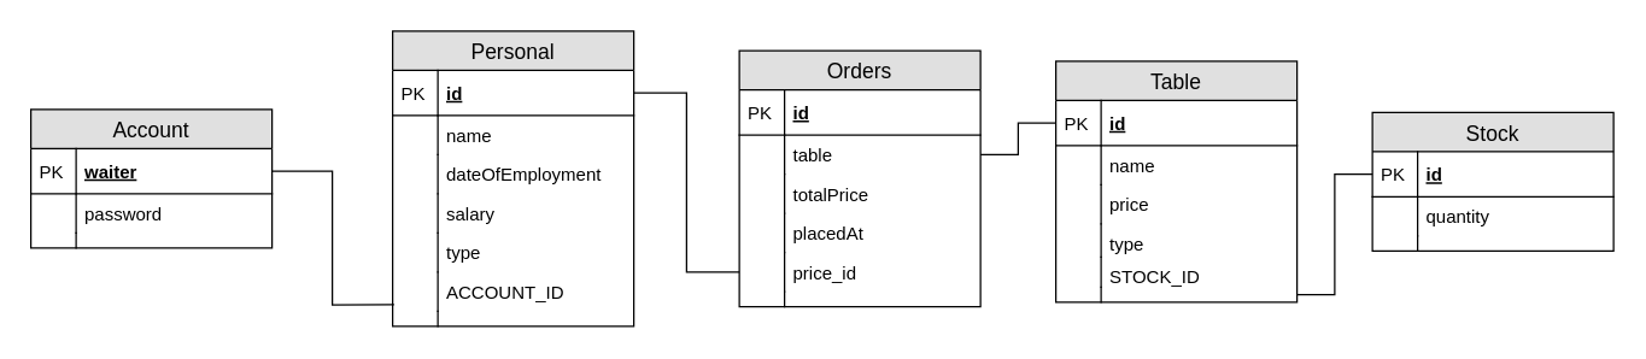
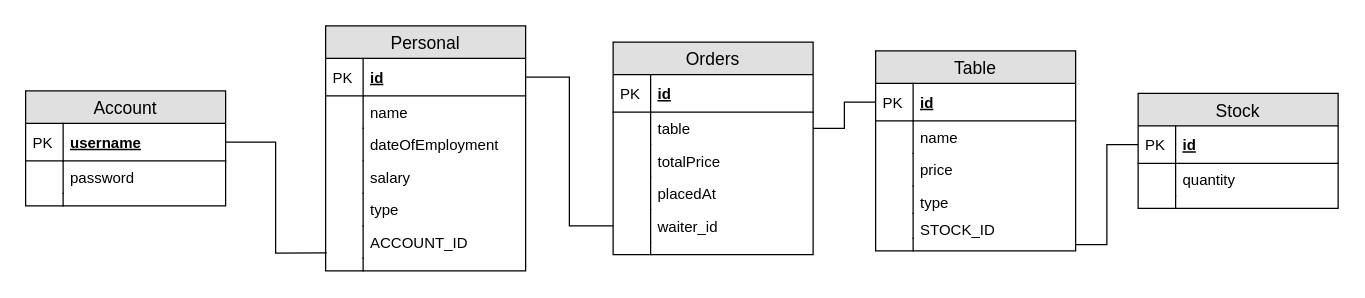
  <mxCell id="0" />
  <mxCell id="1" parent="0" />
  <mxCell id="2" value="Table" style="swimlane;fontStyle=0;childLayout=stackLayout;horizontal=1;startSize=26;fillColor=#e0e0e0;horizontalStack=0;resizeParent=1;resizeParentMax=0;resizeLast=0;collapsible=1;marginBottom=0;swimlaneFillColor=#ffffff;align=center;fontSize=14;" vertex="1" parent="1"><mxGeometry x="700" y="40" width="160" height="160" as="geometry" /></mxCell>
  <mxCell id="3" value="id" style="shape=partialRectangle;top=0;left=0;right=0;bottom=1;align=left;verticalAlign=middle;fillColor=none;spacingLeft=34;spacingRight=4;overflow=hidden;rotatable=0;points=[[0,0.5],[1,0.5]];portConstraint=eastwest;dropTarget=0;fontStyle=5;fontSize=12;" vertex="1" parent="2"><mxGeometry y="26" width="160" height="30" as="geometry" /></mxCell>
  <mxCell id="4" value="PK" style="shape=partialRectangle;top=0;left=0;bottom=0;fillColor=none;align=left;verticalAlign=middle;spacingLeft=4;spacingRight=4;overflow=hidden;rotatable=0;points=[];portConstraint=eastwest;part=1;fontSize=12;" vertex="1" connectable="0" parent="3"><mxGeometry width="30" height="30" as="geometry" /></mxCell>
  <mxCell id="5" value="name" style="shape=partialRectangle;top=0;left=0;right=0;bottom=0;align=left;verticalAlign=top;fillColor=none;spacingLeft=34;spacingRight=4;overflow=hidden;rotatable=0;points=[[0,0.5],[1,0.5]];portConstraint=eastwest;dropTarget=0;fontSize=12;" vertex="1" parent="2"><mxGeometry y="56" width="160" height="26" as="geometry" /></mxCell>
  <mxCell id="6" value="" style="shape=partialRectangle;top=0;left=0;bottom=0;fillColor=none;align=left;verticalAlign=top;spacingLeft=4;spacingRight=4;overflow=hidden;rotatable=0;points=[];portConstraint=eastwest;part=1;fontSize=12;" vertex="1" connectable="0" parent="5"><mxGeometry width="30" height="26" as="geometry" /></mxCell>
  <mxCell id="7" value="price" style="shape=partialRectangle;top=0;left=0;right=0;bottom=0;align=left;verticalAlign=top;fillColor=none;spacingLeft=34;spacingRight=4;overflow=hidden;rotatable=0;points=[[0,0.5],[1,0.5]];portConstraint=eastwest;dropTarget=0;fontSize=12;" vertex="1" parent="2"><mxGeometry y="82" width="160" height="26" as="geometry" /></mxCell>
  <mxCell id="8" value="" style="shape=partialRectangle;top=0;left=0;bottom=0;fillColor=none;align=left;verticalAlign=top;spacingLeft=4;spacingRight=4;overflow=hidden;rotatable=0;points=[];portConstraint=eastwest;part=1;fontSize=12;" vertex="1" connectable="0" parent="7"><mxGeometry width="30" height="26" as="geometry" /></mxCell>
  <mxCell id="9" value="type" style="shape=partialRectangle;top=0;left=0;right=0;bottom=0;align=left;verticalAlign=top;fillColor=none;spacingLeft=34;spacingRight=4;overflow=hidden;rotatable=0;points=[[0,0.5],[1,0.5]];portConstraint=eastwest;dropTarget=0;fontSize=12;" vertex="1" parent="2"><mxGeometry y="108" width="160" height="22" as="geometry" /></mxCell>
  <mxCell id="10" value="" style="shape=partialRectangle;top=0;left=0;bottom=0;fillColor=none;align=left;verticalAlign=top;spacingLeft=4;spacingRight=4;overflow=hidden;rotatable=0;points=[];portConstraint=eastwest;part=1;fontSize=12;" vertex="1" connectable="0" parent="9"><mxGeometry width="30" height="22" as="geometry" /></mxCell>
  <mxCell id="11" value="STOCK_ID" style="shape=partialRectangle;top=0;left=0;right=0;bottom=0;align=left;verticalAlign=top;fillColor=none;spacingLeft=34;spacingRight=4;overflow=hidden;rotatable=0;points=[[0,0.5],[1,0.5]];portConstraint=eastwest;dropTarget=0;fontSize=12;" vertex="1" parent="2"><mxGeometry y="130" width="160" height="20" as="geometry" /></mxCell>
  <mxCell id="12" value="" style="shape=partialRectangle;top=0;left=0;bottom=0;fillColor=none;align=left;verticalAlign=top;spacingLeft=4;spacingRight=4;overflow=hidden;rotatable=0;points=[];portConstraint=eastwest;part=1;fontSize=12;" vertex="1" connectable="0" parent="11"><mxGeometry width="30" height="20.0" as="geometry" /></mxCell>
  <mxCell id="13" value="" style="shape=partialRectangle;top=0;left=0;right=0;bottom=0;align=left;verticalAlign=top;fillColor=none;spacingLeft=34;spacingRight=4;overflow=hidden;rotatable=0;points=[[0,0.5],[1,0.5]];portConstraint=eastwest;dropTarget=0;fontSize=12;" vertex="1" parent="2"><mxGeometry y="150" width="160" height="10" as="geometry" /></mxCell>
  <mxCell id="14" value="" style="shape=partialRectangle;top=0;left=0;bottom=0;fillColor=none;align=left;verticalAlign=top;spacingLeft=4;spacingRight=4;overflow=hidden;rotatable=0;points=[];portConstraint=eastwest;part=1;fontSize=12;" vertex="1" connectable="0" parent="13"><mxGeometry width="30" height="10" as="geometry" /></mxCell>
  <mxCell id="15" value="Stock" style="swimlane;fontStyle=0;childLayout=stackLayout;horizontal=1;startSize=26;fillColor=#e0e0e0;horizontalStack=0;resizeParent=1;resizeParentMax=0;resizeLast=0;collapsible=1;marginBottom=0;swimlaneFillColor=#ffffff;align=center;fontSize=14;" vertex="1" parent="1"><mxGeometry x="910" y="74" width="160" height="92" as="geometry" /></mxCell>
  <mxCell id="16" value="id" style="shape=partialRectangle;top=0;left=0;right=0;bottom=1;align=left;verticalAlign=middle;fillColor=none;spacingLeft=34;spacingRight=4;overflow=hidden;rotatable=0;points=[[0,0.5],[1,0.5]];portConstraint=eastwest;dropTarget=0;fontStyle=5;fontSize=12;" vertex="1" parent="15"><mxGeometry y="26" width="160" height="30" as="geometry" /></mxCell>
  <mxCell id="17" value="PK" style="shape=partialRectangle;top=0;left=0;bottom=0;fillColor=none;align=left;verticalAlign=middle;spacingLeft=4;spacingRight=4;overflow=hidden;rotatable=0;points=[];portConstraint=eastwest;part=1;fontSize=12;" vertex="1" connectable="0" parent="16"><mxGeometry width="30" height="30" as="geometry" /></mxCell>
  <mxCell id="18" value="quantity" style="shape=partialRectangle;top=0;left=0;right=0;bottom=0;align=left;verticalAlign=top;fillColor=none;spacingLeft=34;spacingRight=4;overflow=hidden;rotatable=0;points=[[0,0.5],[1,0.5]];portConstraint=eastwest;dropTarget=0;fontSize=12;" vertex="1" parent="15"><mxGeometry y="56" width="160" height="26" as="geometry" /></mxCell>
  <mxCell id="19" value="" style="shape=partialRectangle;top=0;left=0;bottom=0;fillColor=none;align=left;verticalAlign=top;spacingLeft=4;spacingRight=4;overflow=hidden;rotatable=0;points=[];portConstraint=eastwest;part=1;fontSize=12;" vertex="1" connectable="0" parent="18"><mxGeometry width="30" height="26" as="geometry" /></mxCell>
  <mxCell id="20" value="" style="shape=partialRectangle;top=0;left=0;right=0;bottom=0;align=left;verticalAlign=top;fillColor=none;spacingLeft=34;spacingRight=4;overflow=hidden;rotatable=0;points=[[0,0.5],[1,0.5]];portConstraint=eastwest;dropTarget=0;fontSize=12;" vertex="1" parent="15"><mxGeometry y="82" width="160" height="10" as="geometry" /></mxCell>
  <mxCell id="21" value="" style="shape=partialRectangle;top=0;left=0;bottom=0;fillColor=none;align=left;verticalAlign=top;spacingLeft=4;spacingRight=4;overflow=hidden;rotatable=0;points=[];portConstraint=eastwest;part=1;fontSize=12;" vertex="1" connectable="0" parent="20"><mxGeometry width="30" height="10" as="geometry" /></mxCell>
  <mxCell id="22" value="Account" style="swimlane;fontStyle=0;childLayout=stackLayout;horizontal=1;startSize=26;fillColor=#e0e0e0;horizontalStack=0;resizeParent=1;resizeParentMax=0;resizeLast=0;collapsible=1;marginBottom=0;swimlaneFillColor=#ffffff;align=center;fontSize=14;" vertex="1" parent="1"><mxGeometry x="20" y="72" width="160" height="92" as="geometry" /></mxCell>
- <mxCell id="23" value="waiter" style="shape=partialRectangle;top=0;left=0;right=0;bottom=1;align=left;verticalAlign=middle;fillColor=none;spacingLeft=34;spacingRight=4;overflow=hidden;rotatable=0;points=[[0,0.5],[1,0.5]];portConstraint=eastwest;dropTarget=0;fontStyle=5;fontSize=12;" vertex="1" parent="22"><mxGeometry y="26" width="160" height="30" as="geometry" /></mxCell>
+ <mxCell id="23" value="username" style="shape=partialRectangle;top=0;left=0;right=0;bottom=1;align=left;verticalAlign=middle;fillColor=none;spacingLeft=34;spacingRight=4;overflow=hidden;rotatable=0;points=[[0,0.5],[1,0.5]];portConstraint=eastwest;dropTarget=0;fontStyle=5;fontSize=12;" vertex="1" parent="22"><mxGeometry y="26" width="160" height="30" as="geometry" /></mxCell>
  <mxCell id="24" value="PK" style="shape=partialRectangle;top=0;left=0;bottom=0;fillColor=none;align=left;verticalAlign=middle;spacingLeft=4;spacingRight=4;overflow=hidden;rotatable=0;points=[];portConstraint=eastwest;part=1;fontSize=12;" vertex="1" connectable="0" parent="23"><mxGeometry width="30" height="30" as="geometry" /></mxCell>
  <mxCell id="25" value="password" style="shape=partialRectangle;top=0;left=0;right=0;bottom=0;align=left;verticalAlign=top;fillColor=none;spacingLeft=34;spacingRight=4;overflow=hidden;rotatable=0;points=[[0,0.5],[1,0.5]];portConstraint=eastwest;dropTarget=0;fontSize=12;" vertex="1" parent="22"><mxGeometry y="56" width="160" height="26" as="geometry" /></mxCell>
  <mxCell id="26" value="" style="shape=partialRectangle;top=0;left=0;bottom=0;fillColor=none;align=left;verticalAlign=top;spacingLeft=4;spacingRight=4;overflow=hidden;rotatable=0;points=[];portConstraint=eastwest;part=1;fontSize=12;" vertex="1" connectable="0" parent="25"><mxGeometry width="30" height="26" as="geometry" /></mxCell>
  <mxCell id="27" value="" style="shape=partialRectangle;top=0;left=0;right=0;bottom=0;align=left;verticalAlign=top;fillColor=none;spacingLeft=34;spacingRight=4;overflow=hidden;rotatable=0;points=[[0,0.5],[1,0.5]];portConstraint=eastwest;dropTarget=0;fontSize=12;" vertex="1" parent="22"><mxGeometry y="82" width="160" height="10" as="geometry" /></mxCell>
  <mxCell id="28" value="" style="shape=partialRectangle;top=0;left=0;bottom=0;fillColor=none;align=left;verticalAlign=top;spacingLeft=4;spacingRight=4;overflow=hidden;rotatable=0;points=[];portConstraint=eastwest;part=1;fontSize=12;" vertex="1" connectable="0" parent="27"><mxGeometry width="30" height="10" as="geometry" /></mxCell>
  <mxCell id="29" value="Personal" style="swimlane;fontStyle=0;childLayout=stackLayout;horizontal=1;startSize=26;fillColor=#e0e0e0;horizontalStack=0;resizeParent=1;resizeParentMax=0;resizeLast=0;collapsible=1;marginBottom=0;swimlaneFillColor=#ffffff;align=center;fontSize=14;" vertex="1" parent="1"><mxGeometry x="260" y="20" width="160" height="196" as="geometry" /></mxCell>
  <mxCell id="30" value="id" style="shape=partialRectangle;top=0;left=0;right=0;bottom=1;align=left;verticalAlign=middle;fillColor=none;spacingLeft=34;spacingRight=4;overflow=hidden;rotatable=0;points=[[0,0.5],[1,0.5]];portConstraint=eastwest;dropTarget=0;fontStyle=5;fontSize=12;" vertex="1" parent="29"><mxGeometry y="26" width="160" height="30" as="geometry" /></mxCell>
  <mxCell id="31" value="PK" style="shape=partialRectangle;top=0;left=0;bottom=0;fillColor=none;align=left;verticalAlign=middle;spacingLeft=4;spacingRight=4;overflow=hidden;rotatable=0;points=[];portConstraint=eastwest;part=1;fontSize=12;" vertex="1" connectable="0" parent="30"><mxGeometry width="30" height="30" as="geometry" /></mxCell>
  <mxCell id="32" value="name" style="shape=partialRectangle;top=0;left=0;right=0;bottom=0;align=left;verticalAlign=top;fillColor=none;spacingLeft=34;spacingRight=4;overflow=hidden;rotatable=0;points=[[0,0.5],[1,0.5]];portConstraint=eastwest;dropTarget=0;fontSize=12;" vertex="1" parent="29"><mxGeometry y="56" width="160" height="26" as="geometry" /></mxCell>
  <mxCell id="33" value="" style="shape=partialRectangle;top=0;left=0;bottom=0;fillColor=none;align=left;verticalAlign=top;spacingLeft=4;spacingRight=4;overflow=hidden;rotatable=0;points=[];portConstraint=eastwest;part=1;fontSize=12;" vertex="1" connectable="0" parent="32"><mxGeometry width="30" height="26" as="geometry" /></mxCell>
  <mxCell id="34" value="dateOfEmployment" style="shape=partialRectangle;top=0;left=0;right=0;bottom=0;align=left;verticalAlign=top;fillColor=none;spacingLeft=34;spacingRight=4;overflow=hidden;rotatable=0;points=[[0,0.5],[1,0.5]];portConstraint=eastwest;dropTarget=0;fontSize=12;" vertex="1" parent="29"><mxGeometry y="82" width="160" height="26" as="geometry" /></mxCell>
  <mxCell id="35" value="" style="shape=partialRectangle;top=0;left=0;bottom=0;fillColor=none;align=left;verticalAlign=top;spacingLeft=4;spacingRight=4;overflow=hidden;rotatable=0;points=[];portConstraint=eastwest;part=1;fontSize=12;" vertex="1" connectable="0" parent="34"><mxGeometry width="30" height="26" as="geometry" /></mxCell>
  <mxCell id="36" value="salary" style="shape=partialRectangle;top=0;left=0;right=0;bottom=0;align=left;verticalAlign=top;fillColor=none;spacingLeft=34;spacingRight=4;overflow=hidden;rotatable=0;points=[[0,0.5],[1,0.5]];portConstraint=eastwest;dropTarget=0;fontSize=12;" vertex="1" parent="29"><mxGeometry y="108" width="160" height="26" as="geometry" /></mxCell>
  <mxCell id="37" value="" style="shape=partialRectangle;top=0;left=0;bottom=0;fillColor=none;align=left;verticalAlign=top;spacingLeft=4;spacingRight=4;overflow=hidden;rotatable=0;points=[];portConstraint=eastwest;part=1;fontSize=12;" vertex="1" connectable="0" parent="36"><mxGeometry width="30" height="26" as="geometry" /></mxCell>
  <mxCell id="38" value="type" style="shape=partialRectangle;top=0;left=0;right=0;bottom=0;align=left;verticalAlign=top;fillColor=none;spacingLeft=34;spacingRight=4;overflow=hidden;rotatable=0;points=[[0,0.5],[1,0.5]];portConstraint=eastwest;dropTarget=0;fontSize=12;" vertex="1" parent="29"><mxGeometry y="134" width="160" height="26" as="geometry" /></mxCell>
  <mxCell id="39" value="" style="shape=partialRectangle;top=0;left=0;bottom=0;fillColor=none;align=left;verticalAlign=top;spacingLeft=4;spacingRight=4;overflow=hidden;rotatable=0;points=[];portConstraint=eastwest;part=1;fontSize=12;" vertex="1" connectable="0" parent="38"><mxGeometry width="30" height="26" as="geometry" /></mxCell>
  <mxCell id="40" value="ACCOUNT_ID" style="shape=partialRectangle;top=0;left=0;right=0;bottom=0;align=left;verticalAlign=top;fillColor=none;spacingLeft=34;spacingRight=4;overflow=hidden;rotatable=0;points=[[0,0.5],[1,0.5]];portConstraint=eastwest;dropTarget=0;fontSize=12;" vertex="1" parent="29"><mxGeometry y="160" width="160" height="26" as="geometry" /></mxCell>
  <mxCell id="41" value="" style="shape=partialRectangle;top=0;left=0;bottom=0;fillColor=none;align=left;verticalAlign=top;spacingLeft=4;spacingRight=4;overflow=hidden;rotatable=0;points=[];portConstraint=eastwest;part=1;fontSize=12;" vertex="1" connectable="0" parent="40"><mxGeometry width="30" height="26" as="geometry" /></mxCell>
  <mxCell id="42" value="" style="shape=partialRectangle;top=0;left=0;right=0;bottom=0;align=left;verticalAlign=top;fillColor=none;spacingLeft=34;spacingRight=4;overflow=hidden;rotatable=0;points=[[0,0.5],[1,0.5]];portConstraint=eastwest;dropTarget=0;fontSize=12;" vertex="1" parent="29"><mxGeometry y="186" width="160" height="10" as="geometry" /></mxCell>
  <mxCell id="43" value="" style="shape=partialRectangle;top=0;left=0;bottom=0;fillColor=none;align=left;verticalAlign=top;spacingLeft=4;spacingRight=4;overflow=hidden;rotatable=0;points=[];portConstraint=eastwest;part=1;fontSize=12;" vertex="1" connectable="0" parent="42"><mxGeometry width="30" height="10" as="geometry" /></mxCell>
  <mxCell id="44" value="Orders" style="swimlane;fontStyle=0;childLayout=stackLayout;horizontal=1;startSize=26;fillColor=#e0e0e0;horizontalStack=0;resizeParent=1;resizeParentMax=0;resizeLast=0;collapsible=1;marginBottom=0;swimlaneFillColor=#ffffff;align=center;fontSize=14;" vertex="1" parent="1"><mxGeometry x="490" y="33" width="160" height="170" as="geometry" /></mxCell>
  <mxCell id="45" value="id" style="shape=partialRectangle;top=0;left=0;right=0;bottom=1;align=left;verticalAlign=middle;fillColor=none;spacingLeft=34;spacingRight=4;overflow=hidden;rotatable=0;points=[[0,0.5],[1,0.5]];portConstraint=eastwest;dropTarget=0;fontStyle=5;fontSize=12;" vertex="1" parent="44"><mxGeometry y="26" width="160" height="30" as="geometry" /></mxCell>
  <mxCell id="46" value="PK" style="shape=partialRectangle;top=0;left=0;bottom=0;fillColor=none;align=left;verticalAlign=middle;spacingLeft=4;spacingRight=4;overflow=hidden;rotatable=0;points=[];portConstraint=eastwest;part=1;fontSize=12;" vertex="1" connectable="0" parent="45"><mxGeometry width="30" height="30" as="geometry" /></mxCell>
  <mxCell id="47" value="table" style="shape=partialRectangle;top=0;left=0;right=0;bottom=0;align=left;verticalAlign=top;fillColor=none;spacingLeft=34;spacingRight=4;overflow=hidden;rotatable=0;points=[[0,0.5],[1,0.5]];portConstraint=eastwest;dropTarget=0;fontSize=12;" vertex="1" parent="44"><mxGeometry y="56" width="160" height="26" as="geometry" /></mxCell>
  <mxCell id="48" value="" style="shape=partialRectangle;top=0;left=0;bottom=0;fillColor=none;align=left;verticalAlign=top;spacingLeft=4;spacingRight=4;overflow=hidden;rotatable=0;points=[];portConstraint=eastwest;part=1;fontSize=12;" vertex="1" connectable="0" parent="47"><mxGeometry width="30" height="26" as="geometry" /></mxCell>
  <mxCell id="49" value="totalPrice" style="shape=partialRectangle;top=0;left=0;right=0;bottom=0;align=left;verticalAlign=top;fillColor=none;spacingLeft=34;spacingRight=4;overflow=hidden;rotatable=0;points=[[0,0.5],[1,0.5]];portConstraint=eastwest;dropTarget=0;fontSize=12;" vertex="1" parent="44"><mxGeometry y="82" width="160" height="26" as="geometry" /></mxCell>
  <mxCell id="50" value="" style="shape=partialRectangle;top=0;left=0;bottom=0;fillColor=none;align=left;verticalAlign=top;spacingLeft=4;spacingRight=4;overflow=hidden;rotatable=0;points=[];portConstraint=eastwest;part=1;fontSize=12;" vertex="1" connectable="0" parent="49"><mxGeometry width="30" height="26" as="geometry" /></mxCell>
  <mxCell id="51" value="placedAt" style="shape=partialRectangle;top=0;left=0;right=0;bottom=0;align=left;verticalAlign=top;fillColor=none;spacingLeft=34;spacingRight=4;overflow=hidden;rotatable=0;points=[[0,0.5],[1,0.5]];portConstraint=eastwest;dropTarget=0;fontSize=12;" vertex="1" parent="44"><mxGeometry y="108" width="160" height="26" as="geometry" /></mxCell>
  <mxCell id="52" value="" style="shape=partialRectangle;top=0;left=0;bottom=0;fillColor=none;align=left;verticalAlign=top;spacingLeft=4;spacingRight=4;overflow=hidden;rotatable=0;points=[];portConstraint=eastwest;part=1;fontSize=12;" vertex="1" connectable="0" parent="51"><mxGeometry width="30" height="26" as="geometry" /></mxCell>
- <mxCell id="53" value="price_id" style="shape=partialRectangle;top=0;left=0;right=0;bottom=0;align=left;verticalAlign=top;fillColor=none;spacingLeft=34;spacingRight=4;overflow=hidden;rotatable=0;points=[[0,0.5],[1,0.5]];portConstraint=eastwest;dropTarget=0;fontSize=12;" vertex="1" parent="44"><mxGeometry y="134" width="160" height="26" as="geometry" /></mxCell>
+ <mxCell id="53" value="waiter_id" style="shape=partialRectangle;top=0;left=0;right=0;bottom=0;align=left;verticalAlign=top;fillColor=none;spacingLeft=34;spacingRight=4;overflow=hidden;rotatable=0;points=[[0,0.5],[1,0.5]];portConstraint=eastwest;dropTarget=0;fontSize=12;" vertex="1" parent="44"><mxGeometry y="134" width="160" height="26" as="geometry" /></mxCell>
  <mxCell id="54" value="" style="shape=partialRectangle;top=0;left=0;bottom=0;fillColor=none;align=left;verticalAlign=top;spacingLeft=4;spacingRight=4;overflow=hidden;rotatable=0;points=[];portConstraint=eastwest;part=1;fontSize=12;" vertex="1" connectable="0" parent="53"><mxGeometry width="30" height="26" as="geometry" /></mxCell>
  <mxCell id="55" value="" style="shape=partialRectangle;top=0;left=0;right=0;bottom=0;align=left;verticalAlign=top;fillColor=none;spacingLeft=34;spacingRight=4;overflow=hidden;rotatable=0;points=[[0,0.5],[1,0.5]];portConstraint=eastwest;dropTarget=0;fontSize=12;" vertex="1" parent="44"><mxGeometry y="160" width="160" height="10" as="geometry" /></mxCell>
  <mxCell id="56" value="" style="shape=partialRectangle;top=0;left=0;bottom=0;fillColor=none;align=left;verticalAlign=top;spacingLeft=4;spacingRight=4;overflow=hidden;rotatable=0;points=[];portConstraint=eastwest;part=1;fontSize=12;" vertex="1" connectable="0" parent="55"><mxGeometry width="30" height="10" as="geometry" /></mxCell>
  <mxCell id="57" style="edgeStyle=orthogonalEdgeStyle;rounded=0;orthogonalLoop=1;jettySize=auto;html=1;exitX=1;exitY=0.5;exitDx=0;exitDy=0;entryX=0.006;entryY=-0.435;entryDx=0;entryDy=0;entryPerimeter=0;endArrow=none;endFill=0;" edge="1" parent="1" source="23" target="42"><mxGeometry relative="1" as="geometry" /></mxCell>
  <mxCell id="58" style="edgeStyle=orthogonalEdgeStyle;rounded=0;orthogonalLoop=1;jettySize=auto;html=1;exitX=1;exitY=0.5;exitDx=0;exitDy=0;entryX=0;entryY=0.5;entryDx=0;entryDy=0;endArrow=none;endFill=0;" edge="1" parent="1" source="30" target="53"><mxGeometry relative="1" as="geometry" /></mxCell>
  <mxCell id="59" style="edgeStyle=orthogonalEdgeStyle;rounded=0;orthogonalLoop=1;jettySize=auto;html=1;exitX=0;exitY=0.5;exitDx=0;exitDy=0;entryX=1;entryY=0.5;entryDx=0;entryDy=0;endArrow=none;endFill=0;" edge="1" parent="1" source="16" target="13"><mxGeometry relative="1" as="geometry" /></mxCell>
  <mxCell id="60" style="edgeStyle=orthogonalEdgeStyle;rounded=0;orthogonalLoop=1;jettySize=auto;html=1;exitX=0;exitY=0.5;exitDx=0;exitDy=0;entryX=1;entryY=0.5;entryDx=0;entryDy=0;endArrow=none;endFill=0;" edge="1" parent="1" source="3" target="47"><mxGeometry relative="1" as="geometry" /></mxCell>
